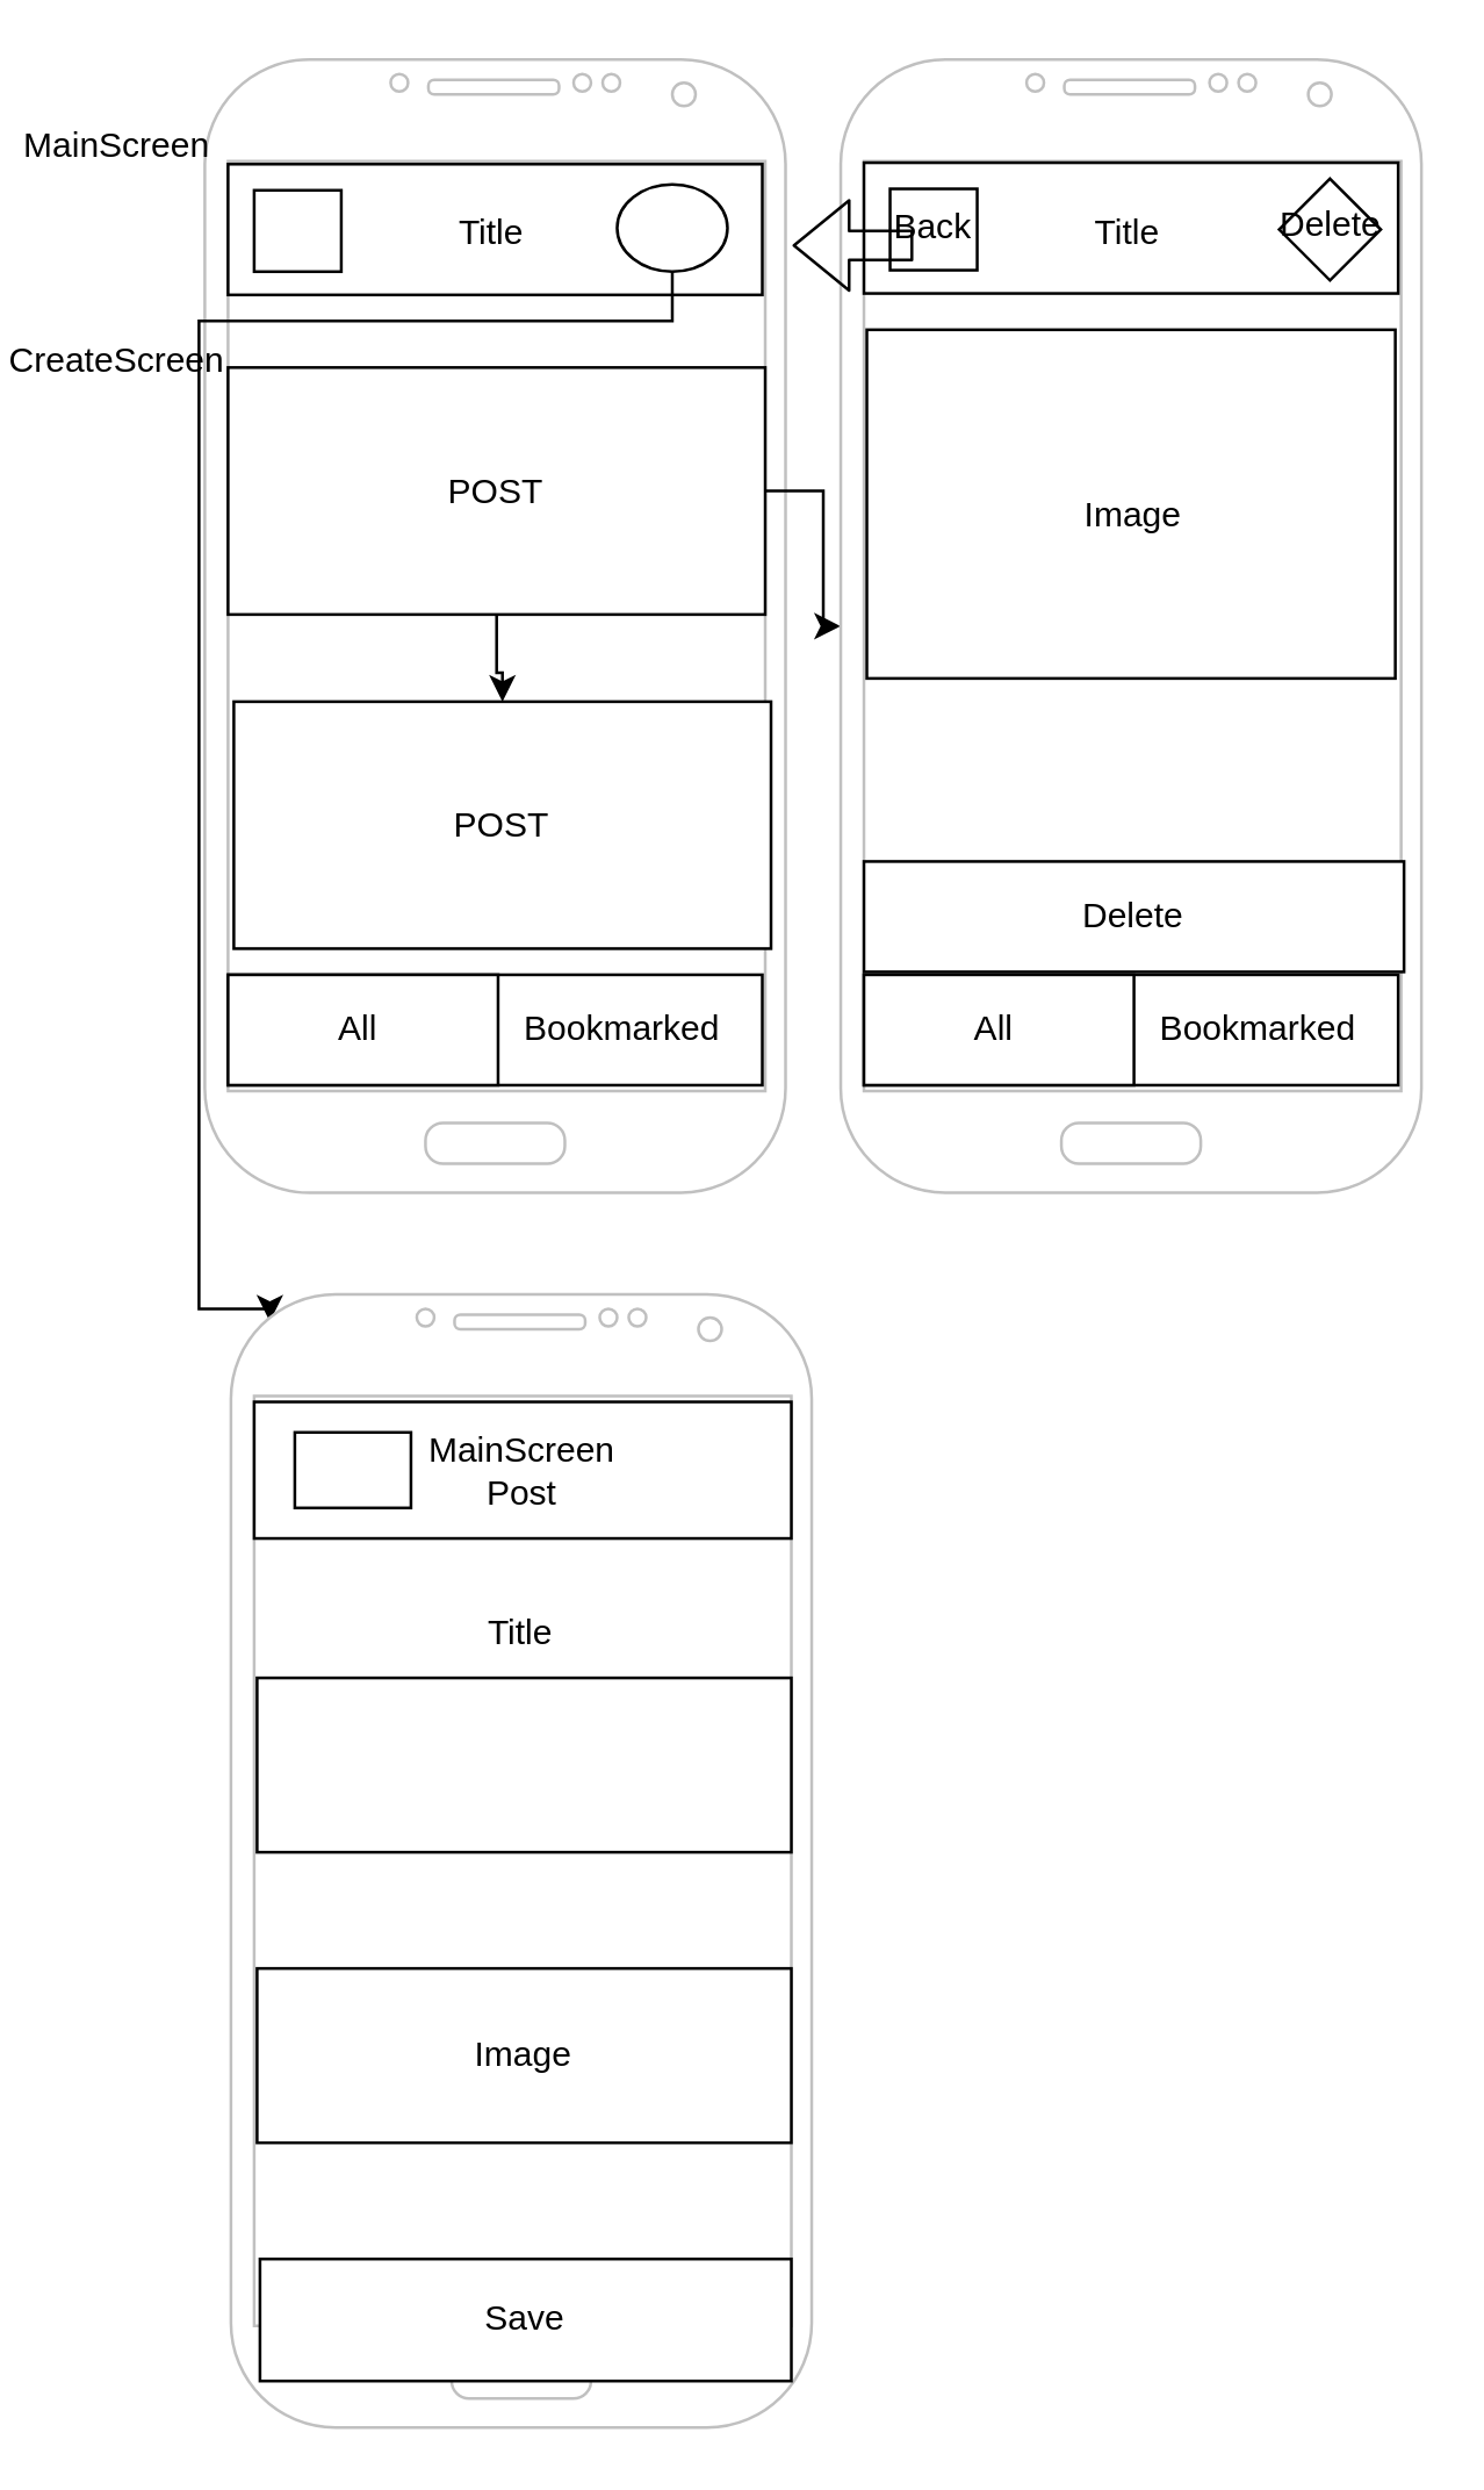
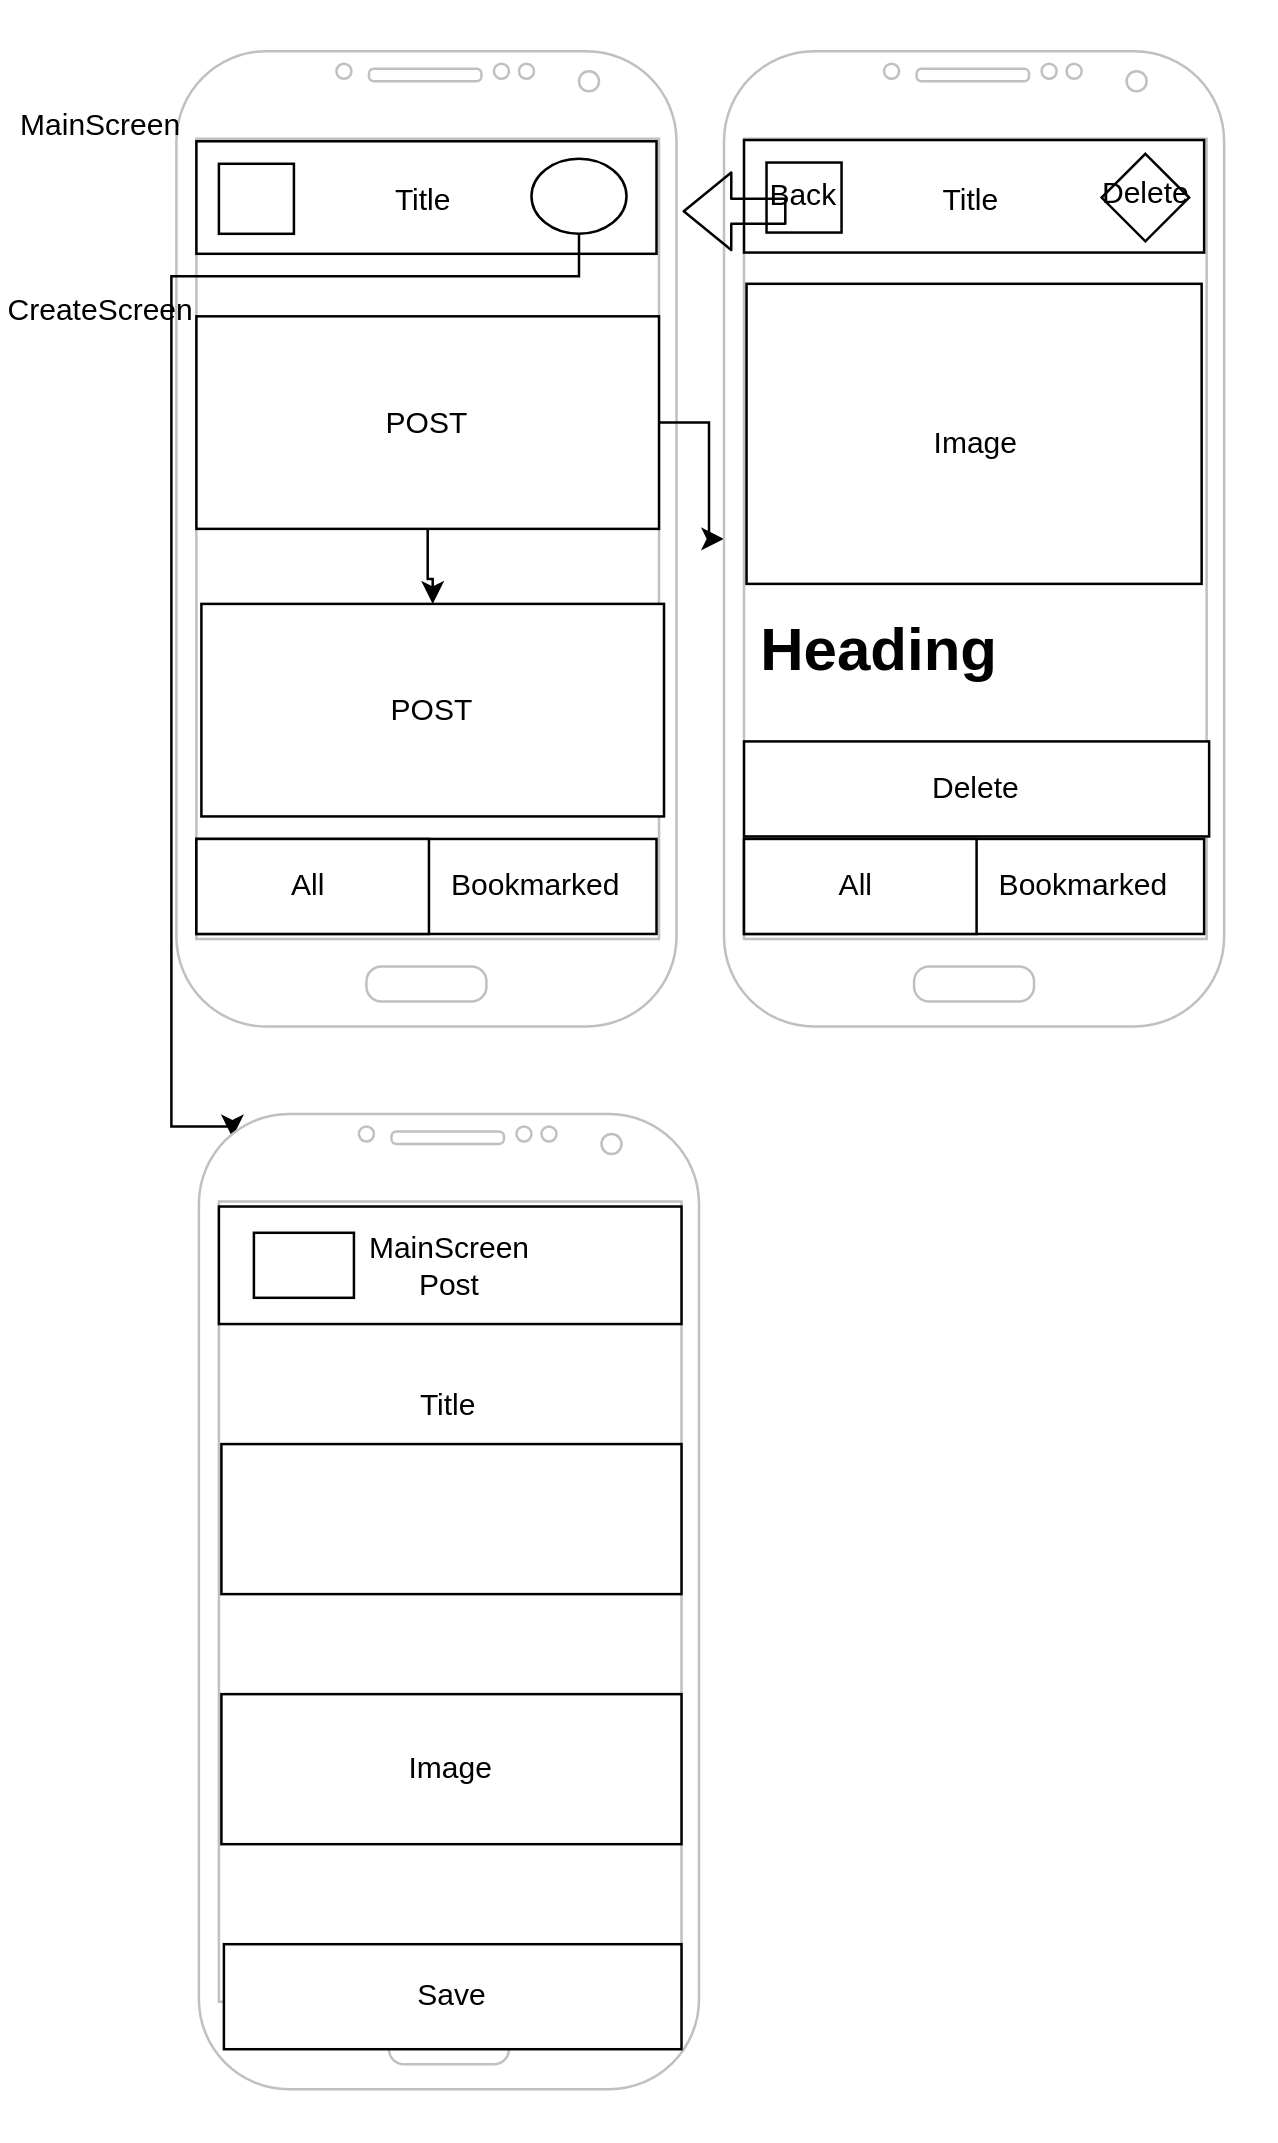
  <mxCell id="0" />
  <mxCell id="1" parent="0" />
  <mxCell id="2" value="" style="verticalLabelPosition=bottom;verticalAlign=top;html=1;shadow=0;dashed=0;strokeWidth=1;shape=mxgraph.android.phone2;strokeColor=#c0c0c0;" vertex="1" parent="1"><mxGeometry x="70" y="20" width="200" height="390" as="geometry" /></mxCell>
  <mxCell id="3" value="" style="rounded=0;whiteSpace=wrap;html=1;" vertex="1" parent="1"><mxGeometry x="78" y="56" width="184" height="45" as="geometry" /></mxCell>
  <mxCell id="4" value="" style="edgeStyle=orthogonalEdgeStyle;rounded=0;orthogonalLoop=1;jettySize=auto;html=1;" edge="1" parent="1" source="6" target="7"><mxGeometry relative="1" as="geometry" /></mxCell>
  <mxCell id="5" value="" style="edgeStyle=orthogonalEdgeStyle;rounded=0;orthogonalLoop=1;jettySize=auto;html=1;" edge="1" parent="1" source="6" target="18"><mxGeometry relative="1" as="geometry" /></mxCell>
  <mxCell id="6" value="POST" style="rounded=0;whiteSpace=wrap;html=1;" vertex="1" parent="1"><mxGeometry x="78" y="126" width="185" height="85" as="geometry" /></mxCell>
  <mxCell id="7" value="POST" style="rounded=0;whiteSpace=wrap;html=1;" vertex="1" parent="1"><mxGeometry x="80" y="241" width="185" height="85" as="geometry" /></mxCell>
  <mxCell id="8" value="Title" style="text;html=1;strokeColor=none;fillColor=none;align=center;verticalAlign=middle;whiteSpace=wrap;rounded=0;" vertex="1" parent="1"><mxGeometry x="149" y="70" width="40" height="20" as="geometry" /></mxCell>
  <mxCell id="9" style="edgeStyle=orthogonalEdgeStyle;rounded=0;orthogonalLoop=1;jettySize=auto;html=1;exitX=0.5;exitY=1;exitDx=0;exitDy=0;entryX=0.067;entryY=0.024;entryDx=0;entryDy=0;entryPerimeter=0;" edge="1" parent="1" source="10" target="34"><mxGeometry relative="1" as="geometry"><Array as="points"><mxPoint x="231" y="110" /><mxPoint x="68" y="110" /><mxPoint x="68" y="450" /><mxPoint x="92" y="450" /></Array></mxGeometry></mxCell>
  <mxCell id="10" value="" style="ellipse;whiteSpace=wrap;html=1;" vertex="1" parent="1"><mxGeometry x="212" y="63" width="38" height="30" as="geometry" /></mxCell>
  <mxCell id="11" value="" style="rounded=0;whiteSpace=wrap;html=1;" vertex="1" parent="1"><mxGeometry x="87" y="65" width="30" height="28" as="geometry" /></mxCell>
  <mxCell id="12" value="MainScreen" style="text;html=1;strokeColor=none;fillColor=none;align=center;verticalAlign=middle;whiteSpace=wrap;rounded=0;" vertex="1" parent="1"><mxGeometry x="20" y="40" width="40" height="20" as="geometry" /></mxCell>
  <mxCell id="13" value="CreateScreen" style="text;html=1;strokeColor=none;fillColor=none;align=center;verticalAlign=middle;whiteSpace=wrap;rounded=0;" vertex="1" parent="1"><mxGeometry x="20" y="114" width="40" height="20" as="geometry" /></mxCell>
  <mxCell id="14" value="" style="rounded=0;whiteSpace=wrap;html=1;" vertex="1" parent="1"><mxGeometry x="78" y="335" width="184" height="38" as="geometry" /></mxCell>
  <mxCell id="15" value="" style="rounded=0;whiteSpace=wrap;html=1;" vertex="1" parent="1"><mxGeometry x="78" y="335" width="93" height="38" as="geometry" /></mxCell>
  <mxCell id="16" value="All" style="text;html=1;strokeColor=none;fillColor=none;align=center;verticalAlign=middle;whiteSpace=wrap;rounded=0;" vertex="1" parent="1"><mxGeometry x="103" y="344" width="40" height="20" as="geometry" /></mxCell>
  <mxCell id="17" value="Bookmarked" style="text;html=1;strokeColor=none;fillColor=none;align=center;verticalAlign=middle;whiteSpace=wrap;rounded=0;" vertex="1" parent="1"><mxGeometry x="194" y="344" width="40" height="20" as="geometry" /></mxCell>
  <mxCell id="18" value="" style="verticalLabelPosition=bottom;verticalAlign=top;html=1;shadow=0;dashed=0;strokeWidth=1;shape=mxgraph.android.phone2;strokeColor=#c0c0c0;" vertex="1" parent="1"><mxGeometry x="289" y="20" width="200" height="390" as="geometry" /></mxCell>
  <mxCell id="19" value="" style="rounded=0;whiteSpace=wrap;html=1;" vertex="1" parent="1"><mxGeometry x="297" y="55.5" width="184" height="45" as="geometry" /></mxCell>
  <mxCell id="20" value="Title" style="text;html=1;strokeColor=none;fillColor=none;align=center;verticalAlign=middle;whiteSpace=wrap;rounded=0;" vertex="1" parent="1"><mxGeometry x="368" y="69.5" width="40" height="20" as="geometry" /></mxCell>
  <mxCell id="21" value="" style="rounded=0;whiteSpace=wrap;html=1;" vertex="1" parent="1"><mxGeometry x="306" y="64.5" width="30" height="28" as="geometry" /></mxCell>
  <mxCell id="22" value="" style="rounded=0;whiteSpace=wrap;html=1;" vertex="1" parent="1"><mxGeometry x="297" y="335" width="184" height="38" as="geometry" /></mxCell>
  <mxCell id="23" value="" style="rounded=0;whiteSpace=wrap;html=1;" vertex="1" parent="1"><mxGeometry x="297" y="335" width="93" height="38" as="geometry" /></mxCell>
  <mxCell id="24" value="All" style="text;html=1;strokeColor=none;fillColor=none;align=center;verticalAlign=middle;whiteSpace=wrap;rounded=0;" vertex="1" parent="1"><mxGeometry x="322" y="344" width="40" height="20" as="geometry" /></mxCell>
  <mxCell id="25" value="Bookmarked" style="text;html=1;strokeColor=none;fillColor=none;align=center;verticalAlign=middle;whiteSpace=wrap;rounded=0;" vertex="1" parent="1"><mxGeometry x="413" y="344" width="40" height="20" as="geometry" /></mxCell>
  <mxCell id="26" value="" style="shape=flexArrow;endArrow=classic;html=1;entryX=1.012;entryY=0.164;entryDx=0;entryDy=0;entryPerimeter=0;" edge="1" parent="1" target="2"><mxGeometry width="50" height="50" relative="1" as="geometry"><mxPoint x="314" y="84" as="sourcePoint" /><mxPoint x="364" y="34" as="targetPoint" /></mxGeometry></mxCell>
  <mxCell id="27" value="Back" style="text;html=1;strokeColor=none;fillColor=none;align=center;verticalAlign=middle;whiteSpace=wrap;rounded=0;" vertex="1" parent="1"><mxGeometry x="301" y="68" width="40" height="20" as="geometry" /></mxCell>
  <mxCell id="28" value="" style="rhombus;whiteSpace=wrap;html=1;" vertex="1" parent="1"><mxGeometry x="440" y="61" width="35" height="35" as="geometry" /></mxCell>
  <mxCell id="29" value="Delete" style="text;html=1;strokeColor=none;fillColor=none;align=center;verticalAlign=middle;whiteSpace=wrap;rounded=0;" vertex="1" parent="1"><mxGeometry x="437.5" y="67" width="40" height="20" as="geometry" /></mxCell>
  <mxCell id="30" value="" style="rounded=0;whiteSpace=wrap;html=1;" vertex="1" parent="1"><mxGeometry x="298" y="113" width="182" height="120" as="geometry" /></mxCell>
  <mxCell id="31" value="Image" style="text;html=1;strokeColor=none;fillColor=none;align=center;verticalAlign=middle;whiteSpace=wrap;rounded=0;" vertex="1" parent="1"><mxGeometry x="370" y="167" width="40" height="20" as="geometry" /></mxCell>
+ <mxCell id="32" value="&lt;h1&gt;Heading&lt;/h1&gt;&lt;p&gt;&lt;br&gt;&lt;/p&gt;" style="text;html=1;strokeColor=none;fillColor=none;spacing=5;spacingTop=-20;whiteSpace=wrap;overflow=hidden;rounded=0;" vertex="1" parent="1"><mxGeometry x="299" y="240" width="179" height="44" as="geometry" /></mxCell>
  <mxCell id="33" value="Delete" style="rounded=0;whiteSpace=wrap;html=1;" vertex="1" parent="1"><mxGeometry x="297" y="296" width="186" height="38" as="geometry" /></mxCell>
  <mxCell id="34" value="" style="verticalLabelPosition=bottom;verticalAlign=top;html=1;shadow=0;dashed=0;strokeWidth=1;shape=mxgraph.android.phone2;strokeColor=#c0c0c0;" vertex="1" parent="1"><mxGeometry x="79" y="445" width="200" height="390" as="geometry" /></mxCell>
  <mxCell id="35" value="MainScreen&lt;br&gt;Post" style="rounded=0;whiteSpace=wrap;html=1;" vertex="1" parent="1"><mxGeometry x="87" y="482" width="185" height="47" as="geometry" /></mxCell>
  <mxCell id="36" value="" style="rounded=0;whiteSpace=wrap;html=1;" vertex="1" parent="1"><mxGeometry x="101" y="492.5" width="40" height="26" as="geometry" /></mxCell>
  <mxCell id="37" value="" style="rounded=0;whiteSpace=wrap;html=1;" vertex="1" parent="1"><mxGeometry x="88" y="577" width="184" height="60" as="geometry" /></mxCell>
  <mxCell id="38" value="Image" style="rounded=0;whiteSpace=wrap;html=1;" vertex="1" parent="1"><mxGeometry x="88" y="677" width="184" height="60" as="geometry" /></mxCell>
  <mxCell id="39" value="Title" style="text;html=1;strokeColor=none;fillColor=none;align=center;verticalAlign=middle;whiteSpace=wrap;rounded=0;" vertex="1" parent="1"><mxGeometry x="159" y="552" width="40" height="20" as="geometry" /></mxCell>
  <mxCell id="40" value="Save" style="rounded=0;whiteSpace=wrap;html=1;" vertex="1" parent="1"><mxGeometry x="89" y="777" width="183" height="42" as="geometry" /></mxCell>
